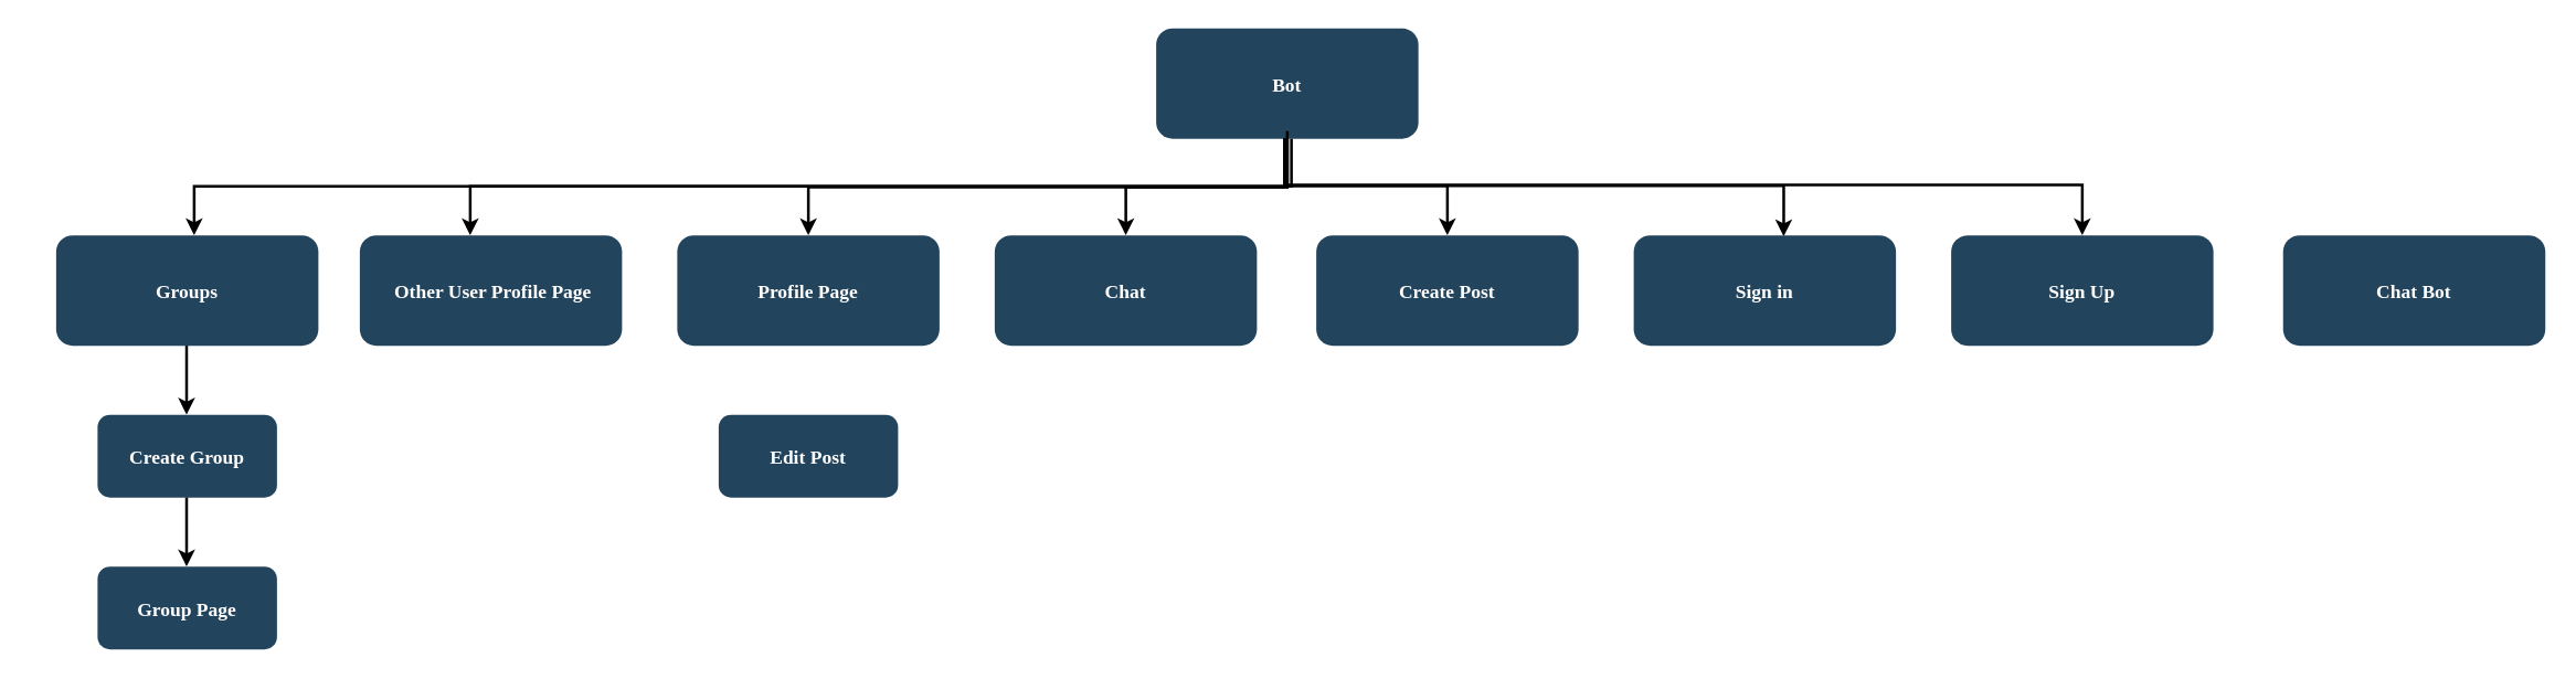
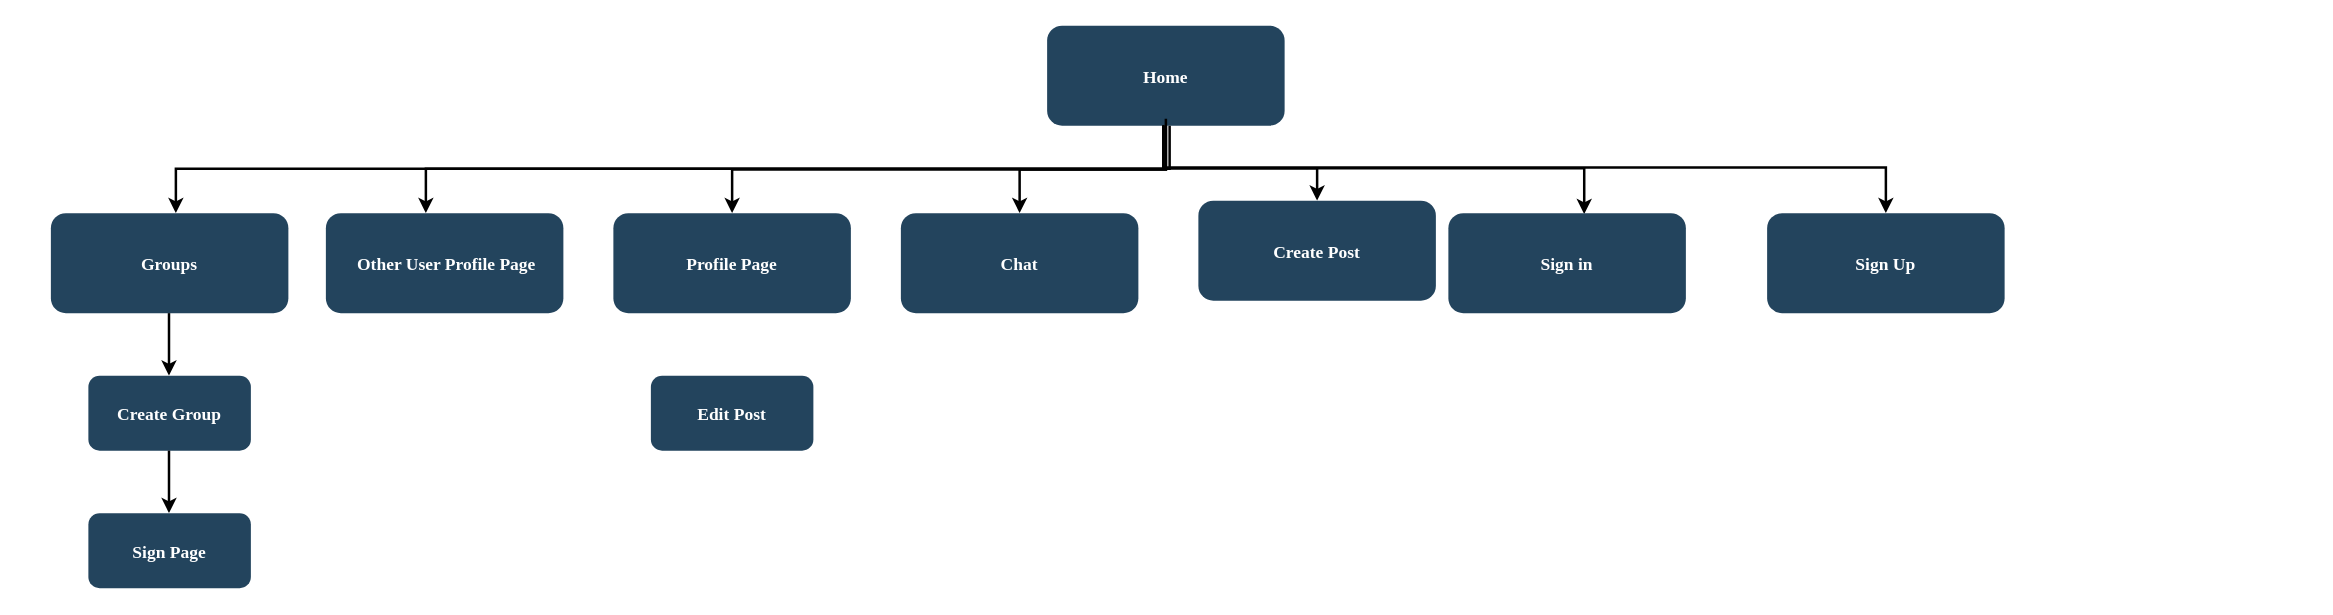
  <mxCell id="0" />
  <mxCell id="1" parent="0" />
- <mxCell id="2" value="Bot" style="rounded=1;fillColor=#23445D;gradientColor=none;strokeColor=none;fontColor=#FFFFFF;fontStyle=1;fontFamily=Tahoma;fontSize=14" parent="1" vertex="1"><mxGeometry x="837" y="20" width="190" height="80" as="geometry" /></mxCell>
- <mxCell id="3" value="Chat Bot" style="rounded=1;fillColor=#23445D;gradientColor=none;strokeColor=none;fontColor=#FFFFFF;fontStyle=1;fontFamily=Tahoma;fontSize=14" parent="1" vertex="1"><mxGeometry x="1653.5" y="170" width="190" height="80" as="geometry" /></mxCell>
- <mxCell id="4" value="Create Post" style="rounded=1;fillColor=#23445D;gradientColor=none;strokeColor=none;fontColor=#FFFFFF;fontStyle=1;fontFamily=Tahoma;fontSize=14" parent="1" vertex="1"><mxGeometry x="953" y="170" width="190" height="80" as="geometry" /></mxCell>
+ <mxCell id="2" value="Home" style="rounded=1;fillColor=#23445D;gradientColor=none;strokeColor=none;fontColor=#FFFFFF;fontStyle=1;fontFamily=Tahoma;fontSize=14" parent="1" vertex="1"><mxGeometry x="837" y="20" width="190" height="80" as="geometry" /></mxCell>
+ <mxCell id="4" value="Create Post" style="rounded=1;fillColor=#23445D;gradientColor=none;strokeColor=none;fontColor=#FFFFFF;fontStyle=1;fontFamily=Tahoma;fontSize=14" parent="1" vertex="1"><mxGeometry x="958" y="160" width="190" height="80" as="geometry" /></mxCell>
  <mxCell id="5" value="Chat" style="rounded=1;fillColor=#23445D;gradientColor=none;strokeColor=none;fontColor=#FFFFFF;fontStyle=1;fontFamily=Tahoma;fontSize=14" parent="1" vertex="1"><mxGeometry x="720" y="170" width="190" height="80" as="geometry" /></mxCell>
  <mxCell id="6" value="Profile Page" style="rounded=1;fillColor=#23445D;gradientColor=none;strokeColor=none;fontColor=#FFFFFF;fontStyle=1;fontFamily=Tahoma;fontSize=14" parent="1" vertex="1"><mxGeometry x="490" y="170" width="190" height="80" as="geometry" /></mxCell>
  <mxCell id="7" value="Edit Post" style="rounded=1;fillColor=#23445D;gradientColor=none;strokeColor=none;fontColor=#FFFFFF;fontStyle=1;fontFamily=Tahoma;fontSize=14" parent="1" vertex="1"><mxGeometry x="520" y="300" width="130" height="60" as="geometry" /></mxCell>
  <mxCell id="8" value="" style="edgeStyle=elbowEdgeStyle;elbow=vertical;strokeWidth=2;rounded=0" parent="1" source="2" target="5" edge="1"><mxGeometry x="347" y="225.5" width="100" height="100" as="geometry"><mxPoint x="942" y="110" as="sourcePoint" /><mxPoint x="1547" y="180" as="targetPoint" /></mxGeometry></mxCell>
  <mxCell id="9" value="" style="edgeStyle=elbowEdgeStyle;elbow=vertical;strokeWidth=2;rounded=0" parent="1" source="2" target="6" edge="1"><mxGeometry x="-23" y="135.5" width="100" height="100" as="geometry"><mxPoint x="57" y="70" as="sourcePoint" /><mxPoint x="157" y="-30" as="targetPoint" /></mxGeometry></mxCell>
  <mxCell id="10" value="" style="edgeStyle=elbowEdgeStyle;elbow=vertical;strokeWidth=2;rounded=0;entryX=0.5;entryY=0;entryDx=0;entryDy=0;" edge="1" parent="1" target="4"><mxGeometry x="337" y="215.5" width="100" height="100" as="geometry"><mxPoint x="932" y="94.5" as="sourcePoint" /><mxPoint x="1197" y="170" as="targetPoint" /><Array as="points"><mxPoint x="880" y="134" /><mxPoint x="1190" y="134" /></Array></mxGeometry></mxCell>
  <mxCell id="11" value="" style="edgeStyle=elbowEdgeStyle;elbow=vertical;strokeWidth=2;rounded=0;entryX=0.572;entryY=0.01;entryDx=0;entryDy=0;entryPerimeter=0;" edge="1" parent="1" target="14"><mxGeometry x="337" y="215.5" width="100" height="100" as="geometry"><mxPoint x="930" y="100" as="sourcePoint" /><mxPoint x="1880" y="164.5" as="targetPoint" /><Array as="points"><mxPoint x="1218" y="134" /><mxPoint x="1528" y="134" /></Array></mxGeometry></mxCell>
  <mxCell id="12" value="" style="edgeStyle=elbowEdgeStyle;elbow=vertical;strokeWidth=2;rounded=0;entryX=0.5;entryY=0;entryDx=0;entryDy=0;" edge="1" parent="1"><mxGeometry x="-23" y="135.5" width="100" height="100" as="geometry"><mxPoint x="935" y="100" as="sourcePoint" /><mxPoint x="140" y="170" as="targetPoint" /><Array as="points"><mxPoint x="25" y="134.5" /></Array></mxGeometry></mxCell>
  <mxCell id="13" value=" Other User Profile Page" style="rounded=1;fillColor=#23445D;gradientColor=none;strokeColor=none;fontColor=#FFFFFF;fontStyle=1;fontFamily=Tahoma;fontSize=14" vertex="1" parent="1"><mxGeometry x="260" y="170" width="190" height="80" as="geometry" /></mxCell>
- <mxCell id="14" value="Sign in" style="rounded=1;fillColor=#23445D;gradientColor=none;strokeColor=none;fontColor=#FFFFFF;fontStyle=1;fontFamily=Tahoma;fontSize=14" vertex="1" parent="1"><mxGeometry x="1183" y="170" width="190" height="80" as="geometry" /></mxCell>
+ <mxCell id="14" value="Sign in" style="rounded=1;fillColor=#23445D;gradientColor=none;strokeColor=none;fontColor=#FFFFFF;fontStyle=1;fontFamily=Tahoma;fontSize=14" vertex="1" parent="1"><mxGeometry x="1158" y="170" width="190" height="80" as="geometry" /></mxCell>
  <mxCell id="15" value="Sign Up" style="rounded=1;fillColor=#23445D;gradientColor=none;strokeColor=none;fontColor=#FFFFFF;fontStyle=1;fontFamily=Tahoma;fontSize=14" vertex="1" parent="1"><mxGeometry x="1413" y="170" width="190" height="80" as="geometry" /></mxCell>
  <mxCell id="16" value="" style="edgeStyle=elbowEdgeStyle;elbow=vertical;strokeWidth=2;rounded=0;" edge="1" parent="1" target="15"><mxGeometry x="337" y="215.5" width="100" height="100" as="geometry"><mxPoint x="930" y="99.5" as="sourcePoint" /><mxPoint x="1329" y="170" as="targetPoint" /><Array as="points"><mxPoint x="1218" y="133.5" /><mxPoint x="1528" y="133.5" /></Array></mxGeometry></mxCell>
  <mxCell id="17" value="" style="edgeStyle=elbowEdgeStyle;elbow=vertical;strokeWidth=2;rounded=0;" edge="1" parent="1"><mxGeometry x="-23" y="135.5" width="100" height="100" as="geometry"><mxPoint x="930" y="100" as="sourcePoint" /><mxPoint x="340" y="170" as="targetPoint" /><Array as="points"><mxPoint x="20" y="134.5" /></Array></mxGeometry></mxCell>
  <mxCell id="18" value="Groups" style="rounded=1;fillColor=#23445D;gradientColor=none;strokeColor=none;fontColor=#FFFFFF;fontStyle=1;fontFamily=Tahoma;fontSize=14" vertex="1" parent="1"><mxGeometry x="40" y="170" width="190" height="80" as="geometry" /></mxCell>
  <mxCell id="19" value="Create Group" style="rounded=1;fillColor=#23445D;gradientColor=none;strokeColor=none;fontColor=#FFFFFF;fontStyle=1;fontFamily=Tahoma;fontSize=14" vertex="1" parent="1"><mxGeometry x="70" y="300" width="130" height="60" as="geometry" /></mxCell>
  <mxCell id="20" value="" style="edgeStyle=elbowEdgeStyle;elbow=vertical;rounded=0;strokeWidth=2" edge="1" parent="1"><mxGeometry x="-23" y="135.5" width="100" height="100" as="geometry"><mxPoint x="134.5" y="250" as="sourcePoint" /><mxPoint x="134.5" y="300" as="targetPoint" /></mxGeometry></mxCell>
- <mxCell id="21" value="Group Page" style="rounded=1;fillColor=#23445D;gradientColor=none;strokeColor=none;fontColor=#FFFFFF;fontStyle=1;fontFamily=Tahoma;fontSize=14" vertex="1" parent="1"><mxGeometry x="70" y="410" width="130" height="60" as="geometry" /></mxCell>
+ <mxCell id="21" value="Sign Page" style="rounded=1;fillColor=#23445D;gradientColor=none;strokeColor=none;fontColor=#FFFFFF;fontStyle=1;fontFamily=Tahoma;fontSize=14" vertex="1" parent="1"><mxGeometry x="70" y="410" width="130" height="60" as="geometry" /></mxCell>
  <mxCell id="22" value="" style="edgeStyle=elbowEdgeStyle;elbow=vertical;rounded=0;strokeWidth=2" edge="1" parent="1"><mxGeometry x="-23" y="135.5" width="100" height="100" as="geometry"><mxPoint x="134.5" y="360" as="sourcePoint" /><mxPoint x="134.5" y="410" as="targetPoint" /></mxGeometry></mxCell>
